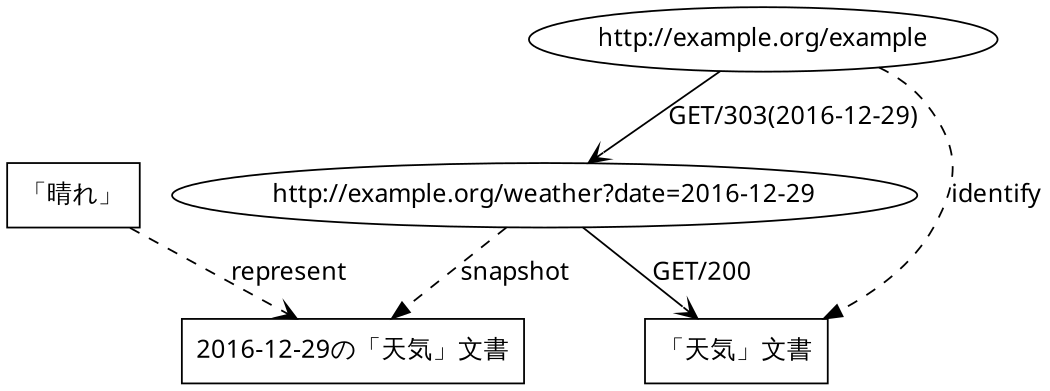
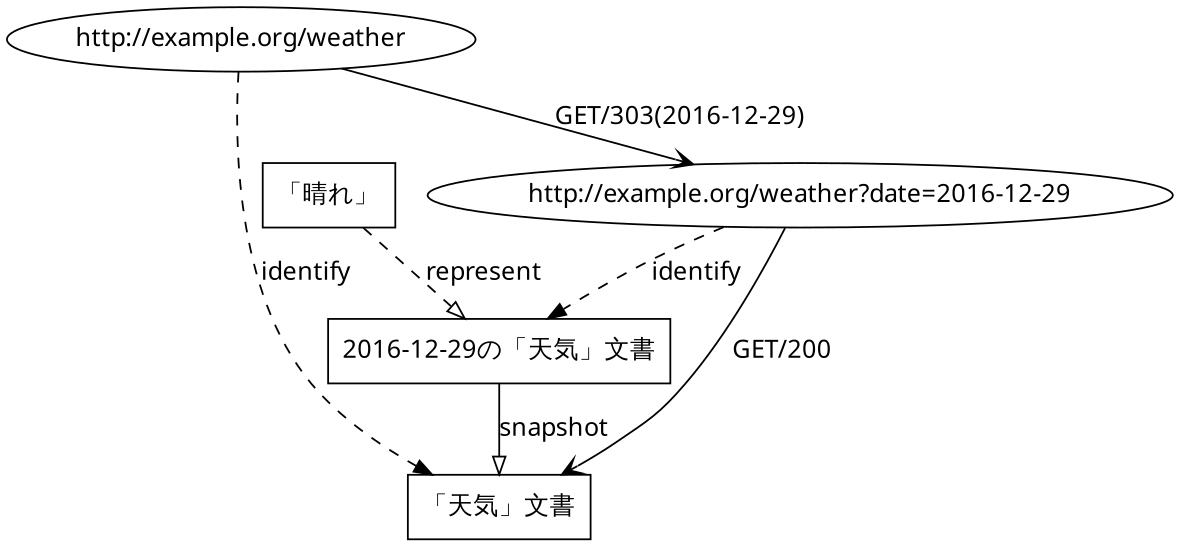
  digraph {
    fontname="Yu Gothic"
    node [fontname="Yu Gothic" shape=box]
    edge [arrowhead=onormal fontname="Yu Gothic"]
    "「晴れ」"
    "2016-12-29の「天気」文書"
    "「天気」文書"
-   "http://example.org/weather" [shape=ellipse label="http://example.org/example"]
+   "http://example.org/weather" [shape=ellipse]
    "http://example.org/weather?date=2016-12-29" [shape=ellipse]
-   "「晴れ」" -> "2016-12-29の「天気」文書" [arrowhead=vee label=represent style=dashed]
+   "「晴れ」" -> "2016-12-29の「天気」文書" [label=represent style=dashed]
+   "2016-12-29の「天気」文書" -> "「天気」文書" [label=snapshot]
    "http://example.org/weather" -> "「天気」文書" [arrowhead=normal label=identify style=dashed]
    "http://example.org/weather" -> "http://example.org/weather?date=2016-12-29" [arrowhead=vee label="GET/303(2016-12-29)"]
-   "http://example.org/weather?date=2016-12-29" -> "2016-12-29の「天気」文書" [arrowhead=normal label=snapshot style=dashed]
+   "http://example.org/weather?date=2016-12-29" -> "2016-12-29の「天気」文書" [arrowhead=normal label=identify style=dashed]
    "http://example.org/weather?date=2016-12-29" -> "「天気」文書" [arrowhead=vee label="GET/200"]
  }
